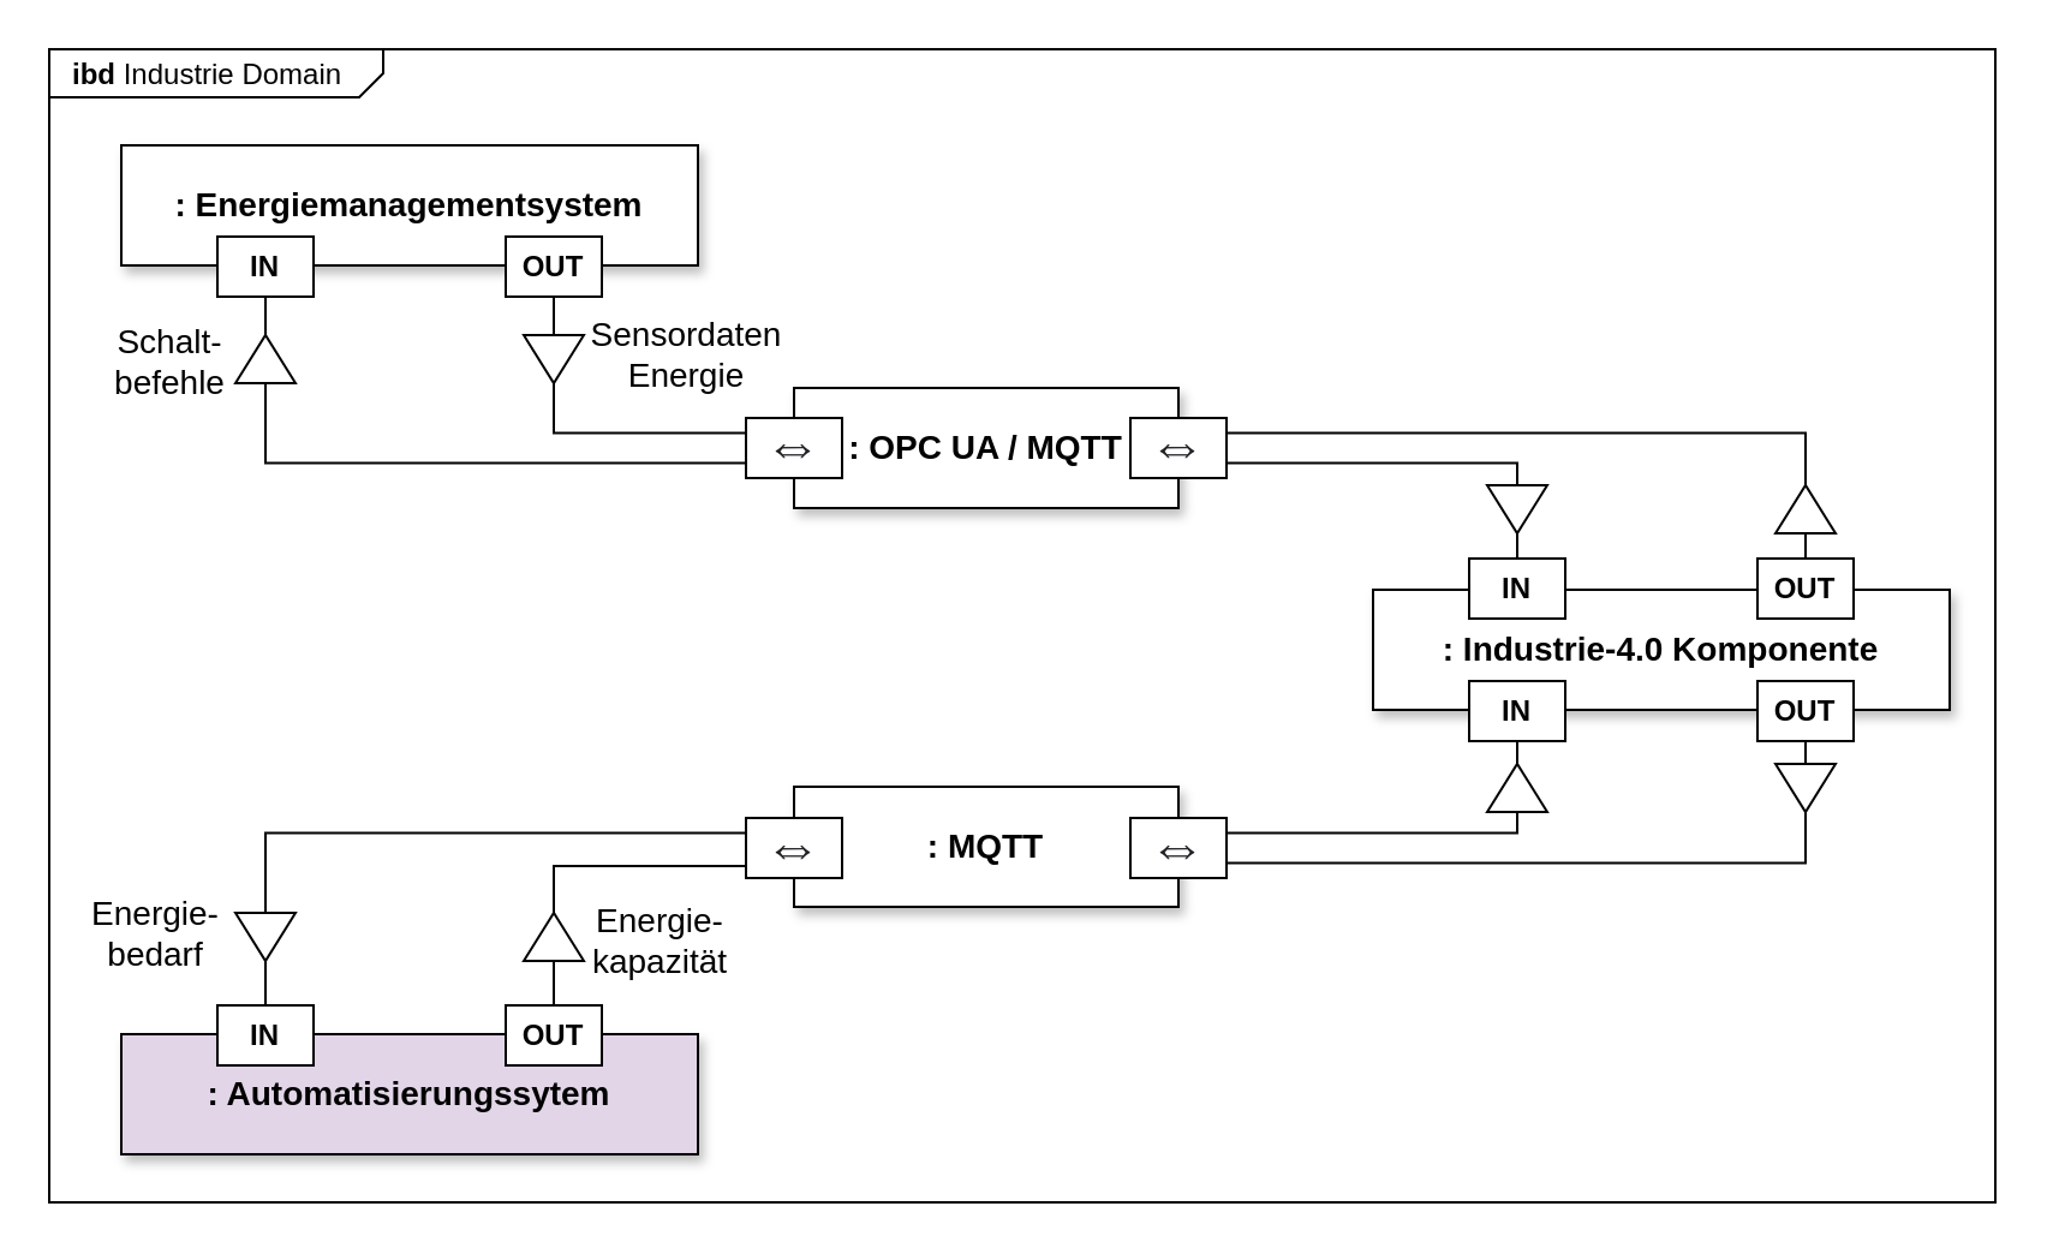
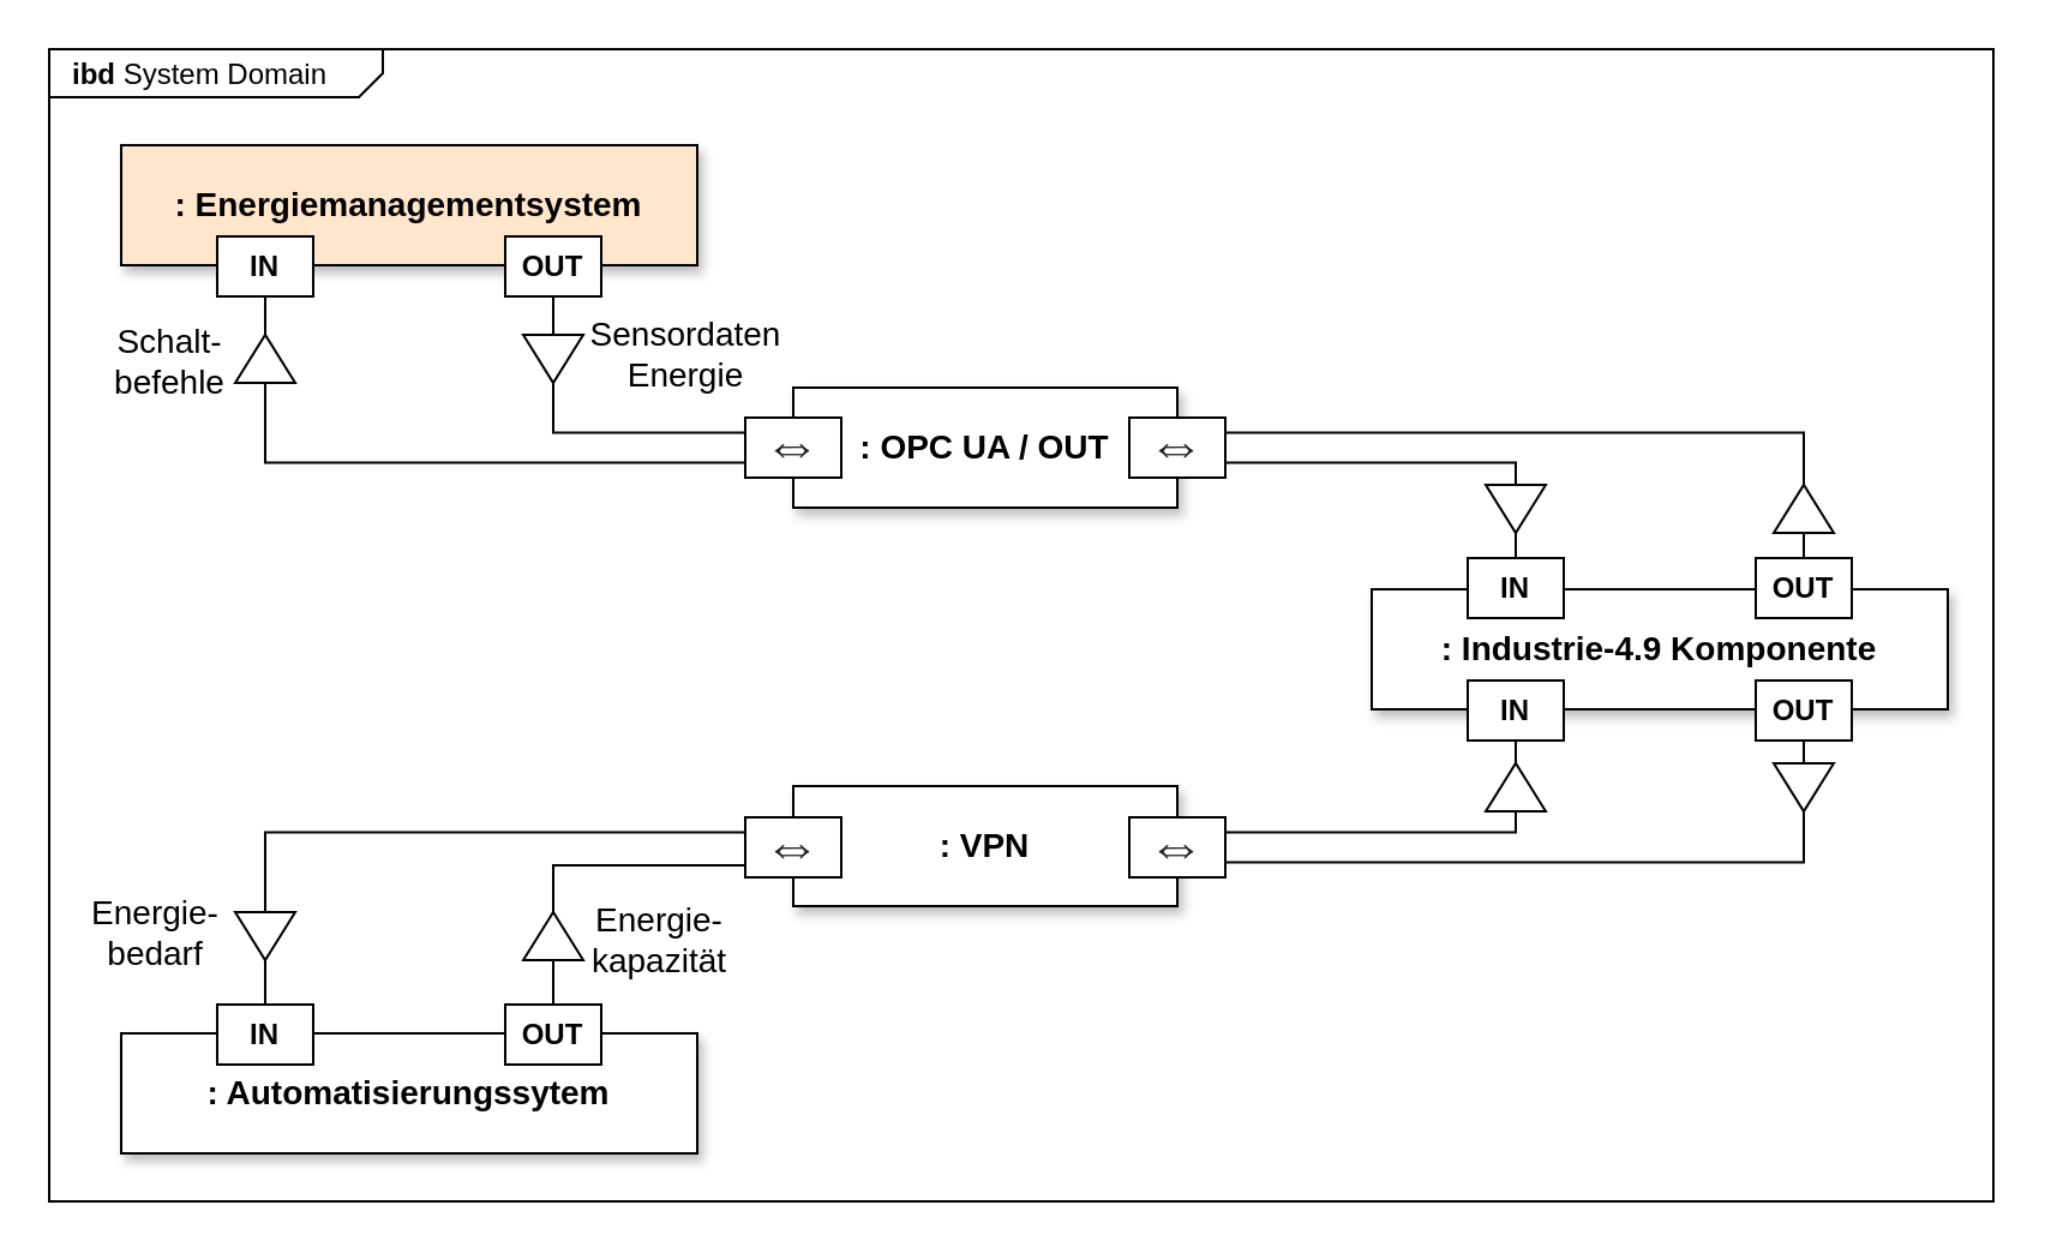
  <mxCell id="0" style=";html=1;" />
  <mxCell id="1" style=";html=1;" parent="0" />
- <mxCell id="2" value="&lt;p style=&quot;margin: 0px ; margin-top: 4px ; margin-left: 10px ; text-align: left&quot;&gt;&lt;b&gt;ibd&lt;/b&gt;&amp;nbsp;Industrie Domain&lt;/p&gt;" style="html=1;strokeWidth=1;shape=mxgraph.sysml.package;html=1;overflow=fill;whiteSpace=wrap;fillColor=none;gradientColor=none;fontSize=12;align=center;labelX=139.5;shadow=0;" parent="1" vertex="1"><mxGeometry x="20" y="20" width="810" height="480" as="geometry" /></mxCell>
+ <mxCell id="2" value="&lt;p style=&quot;margin: 0px ; margin-top: 4px ; margin-left: 10px ; text-align: left&quot;&gt;&lt;b&gt;ibd&lt;/b&gt;&amp;nbsp;System Domain&lt;/p&gt;" style="html=1;strokeWidth=1;shape=mxgraph.sysml.package;html=1;overflow=fill;whiteSpace=wrap;fillColor=none;gradientColor=none;fontSize=12;align=center;labelX=139.5;shadow=0;" parent="1" vertex="1"><mxGeometry x="20" y="20" width="810" height="480" as="geometry" /></mxCell>
  <mxCell id="3" style="edgeStyle=orthogonalEdgeStyle;rounded=0;orthogonalLoop=1;jettySize=auto;html=1;entryX=0;entryY=0.75;entryDx=0;entryDy=0;endArrow=none;endFill=0;" parent="1" source="29" target="33" edge="1"><mxGeometry relative="1" as="geometry"><Array as="points"><mxPoint x="110" y="192" /><mxPoint x="310" y="192" /></Array></mxGeometry></mxCell>
  <mxCell id="4" value="Schalt-&lt;br&gt;befehle" style="edgeLabel;html=1;align=center;verticalAlign=middle;resizable=0;points=[];fontSize=14;labelBackgroundColor=none;" parent="3" vertex="1" connectable="0"><mxGeometry x="-0.2" y="-1" relative="1" as="geometry"><mxPoint x="-79" y="-44" as="offset" /></mxGeometry></mxCell>
  <mxCell id="5" style="edgeStyle=orthogonalEdgeStyle;rounded=0;orthogonalLoop=1;jettySize=auto;html=1;entryX=0;entryY=0.25;entryDx=0;entryDy=0;endArrow=none;endFill=0;" parent="1" source="30" target="33" edge="1"><mxGeometry relative="1" as="geometry"><Array as="points"><mxPoint x="230" y="180" /><mxPoint x="310" y="180" /></Array></mxGeometry></mxCell>
  <mxCell id="6" value="Sensordaten&lt;br&gt;Energie" style="edgeLabel;html=1;align=center;verticalAlign=middle;resizable=0;points=[];fontSize=14;labelBackgroundColor=none;" parent="5" vertex="1" connectable="0"><mxGeometry x="0.187" y="2" relative="1" as="geometry"><mxPoint x="30" y="-31" as="offset" /></mxGeometry></mxCell>
  <mxCell id="7" style="edgeStyle=orthogonalEdgeStyle;rounded=0;orthogonalLoop=1;jettySize=auto;html=1;entryX=0;entryY=0.25;entryDx=0;entryDy=0;elbow=vertical;endArrow=none;endFill=0;" parent="1" source="25" target="37" edge="1"><mxGeometry relative="1" as="geometry"><Array as="points"><mxPoint x="110" y="346" /><mxPoint x="310" y="346" /></Array></mxGeometry></mxCell>
  <mxCell id="8" value="&lt;font style=&quot;font-size: 14px;&quot;&gt;Energie-&lt;br style=&quot;&quot;&gt;bedarf&lt;/font&gt;" style="edgeLabel;html=1;align=center;verticalAlign=middle;resizable=0;points=[];labelBackgroundColor=none;" parent="7" vertex="1" connectable="0"><mxGeometry x="-0.566" y="1" relative="1" as="geometry"><mxPoint x="-46" y="28" as="offset" /></mxGeometry></mxCell>
  <mxCell id="9" style="edgeStyle=orthogonalEdgeStyle;rounded=0;orthogonalLoop=1;jettySize=auto;html=1;exitX=0.5;exitY=0;exitDx=0;exitDy=0;entryX=0;entryY=0.75;entryDx=0;entryDy=0;startArrow=none;startFill=0;endArrow=none;endFill=0;" parent="1" source="26" target="37" edge="1"><mxGeometry relative="1" as="geometry"><Array as="points"><mxPoint x="230" y="360" /><mxPoint x="310" y="360" /></Array></mxGeometry></mxCell>
  <mxCell id="10" value="Energie-&lt;br&gt;kapazität" style="edgeLabel;html=1;align=center;verticalAlign=middle;resizable=0;points=[];fontSize=14;labelBackgroundColor=none;" parent="9" vertex="1" connectable="0"><mxGeometry x="0.156" y="1" relative="1" as="geometry"><mxPoint x="21" y="31" as="offset" /></mxGeometry></mxCell>
  <mxCell id="11" style="edgeStyle=orthogonalEdgeStyle;rounded=0;orthogonalLoop=1;jettySize=auto;html=1;exitX=0.5;exitY=1;exitDx=0;exitDy=0;entryX=1;entryY=0.25;entryDx=0;entryDy=0;endArrow=none;endFill=0;" parent="1" source="43" target="38" edge="1"><mxGeometry relative="1" as="geometry" /></mxCell>
  <mxCell id="12" style="edgeStyle=orthogonalEdgeStyle;rounded=0;orthogonalLoop=1;jettySize=auto;html=1;exitX=1;exitY=0.75;exitDx=0;exitDy=0;entryX=0.5;entryY=0;entryDx=0;entryDy=0;endArrow=none;endFill=0;" parent="1" source="34" target="41" edge="1"><mxGeometry relative="1" as="geometry" /></mxCell>
  <mxCell id="13" style="edgeStyle=orthogonalEdgeStyle;rounded=0;orthogonalLoop=1;jettySize=auto;html=1;exitX=1;exitY=0.25;exitDx=0;exitDy=0;entryX=0.5;entryY=0;entryDx=0;entryDy=0;endArrow=none;endFill=0;" parent="1" source="34" target="42" edge="1"><mxGeometry relative="1" as="geometry" /></mxCell>
  <mxCell id="14" style="edgeStyle=orthogonalEdgeStyle;rounded=0;orthogonalLoop=1;jettySize=auto;html=1;exitX=1;exitY=0.75;exitDx=0;exitDy=0;entryX=0.5;entryY=1;entryDx=0;entryDy=0;endArrow=none;endFill=0;" parent="1" source="38" target="44" edge="1"><mxGeometry relative="1" as="geometry" /></mxCell>
  <mxCell id="15" value="" style="triangle;whiteSpace=wrap;html=1;rotation=90;" parent="1" vertex="1"><mxGeometry x="100" y="377" width="20" height="25" as="geometry" /></mxCell>
  <mxCell id="16" value="" style="triangle;whiteSpace=wrap;html=1;rotation=-90;" parent="1" vertex="1"><mxGeometry x="220" y="377" width="20" height="25" as="geometry" /></mxCell>
  <mxCell id="17" value="" style="triangle;whiteSpace=wrap;html=1;rotation=90;" parent="1" vertex="1"><mxGeometry x="220" y="136.5" width="20" height="25" as="geometry" /></mxCell>
  <mxCell id="18" value="" style="triangle;whiteSpace=wrap;html=1;rotation=-90;shadow=0;rounded=0;" parent="1" vertex="1"><mxGeometry x="100" y="136.5" width="20" height="25" as="geometry" /></mxCell>
  <mxCell id="19" value="" style="triangle;whiteSpace=wrap;html=1;rotation=90;" parent="1" vertex="1"><mxGeometry x="741" y="315" width="20" height="25" as="geometry" /></mxCell>
  <mxCell id="20" value="" style="triangle;whiteSpace=wrap;html=1;rotation=-90;" parent="1" vertex="1"><mxGeometry x="621" y="315" width="20" height="25" as="geometry" /></mxCell>
  <mxCell id="21" value="" style="triangle;whiteSpace=wrap;html=1;rotation=90;" parent="1" vertex="1"><mxGeometry x="621" y="199" width="20" height="25" as="geometry" /></mxCell>
  <mxCell id="22" value="" style="triangle;whiteSpace=wrap;html=1;rotation=-90;" parent="1" vertex="1"><mxGeometry x="741" y="199" width="20" height="25" as="geometry" /></mxCell>
  <mxCell id="23" value="" style="group" parent="1" vertex="1" connectable="0"><mxGeometry x="50" y="418" width="240" height="62" as="geometry" /></mxCell>
- <mxCell id="24" value="&lt;b&gt;&lt;font style=&quot;font-size: 14px;&quot;&gt;: Automatisierungssytem&lt;/font&gt;&lt;/b&gt;" style="rounded=0;whiteSpace=wrap;html=1;shadow=1;fillColor=#e1d5e7;" parent="23" vertex="1"><mxGeometry y="12" width="240" height="50" as="geometry" /></mxCell>
+ <mxCell id="24" value="&lt;b&gt;&lt;font style=&quot;font-size: 14px;&quot;&gt;: Automatisierungssytem&lt;/font&gt;&lt;/b&gt;" style="rounded=0;whiteSpace=wrap;html=1;shadow=1;" parent="23" vertex="1"><mxGeometry y="12" width="240" height="50" as="geometry" /></mxCell>
  <mxCell id="25" value="&lt;b&gt;IN&lt;/b&gt;" style="rounded=0;whiteSpace=wrap;html=1;shadow=0;" parent="23" vertex="1"><mxGeometry x="40" width="40" height="25" as="geometry" /></mxCell>
  <mxCell id="26" value="&lt;b&gt;OUT&lt;/b&gt;" style="rounded=0;whiteSpace=wrap;html=1;" parent="23" vertex="1"><mxGeometry x="160" width="40" height="25" as="geometry" /></mxCell>
  <mxCell id="27" value="" style="group" parent="1" vertex="1" connectable="0"><mxGeometry x="50" y="60" width="240" height="63" as="geometry" /></mxCell>
- <mxCell id="28" value="&lt;b&gt;&lt;font style=&quot;font-size: 14px;&quot;&gt;: Energiemanagementsystem&lt;/font&gt;&lt;/b&gt;" style="rounded=0;whiteSpace=wrap;html=1;shadow=1;" parent="27" vertex="1"><mxGeometry width="240" height="50" as="geometry" /></mxCell>
+ <mxCell id="28" value="&lt;b&gt;&lt;font style=&quot;font-size: 14px;&quot;&gt;: Energiemanagementsystem&lt;/font&gt;&lt;/b&gt;" style="rounded=0;whiteSpace=wrap;html=1;shadow=1;fillColor=#ffe6cc;" parent="27" vertex="1"><mxGeometry width="240" height="50" as="geometry" /></mxCell>
  <mxCell id="29" value="&lt;b&gt;IN&lt;/b&gt;" style="rounded=0;whiteSpace=wrap;html=1;" parent="27" vertex="1"><mxGeometry x="40" y="38" width="40" height="25" as="geometry" /></mxCell>
  <mxCell id="30" value="&lt;b&gt;OUT&lt;/b&gt;" style="rounded=0;whiteSpace=wrap;html=1;" parent="27" vertex="1"><mxGeometry x="160" y="38" width="40" height="25" as="geometry" /></mxCell>
  <mxCell id="31" value="" style="group" parent="1" vertex="1" connectable="0"><mxGeometry x="310" y="161" width="200" height="50" as="geometry" /></mxCell>
- <mxCell id="32" value="&lt;b&gt;&lt;font style=&quot;font-size: 14px;&quot;&gt;: OPC UA / MQTT&lt;/font&gt;&lt;/b&gt;" style="rounded=0;whiteSpace=wrap;html=1;shadow=1;" parent="31" vertex="1"><mxGeometry x="20" width="160" height="50" as="geometry" /></mxCell>
+ <mxCell id="32" value="&lt;b&gt;&lt;font style=&quot;font-size: 14px;&quot;&gt;: OPC UA / OUT&lt;/font&gt;&lt;/b&gt;" style="rounded=0;whiteSpace=wrap;html=1;shadow=1;" parent="31" vertex="1"><mxGeometry x="20" width="160" height="50" as="geometry" /></mxCell>
  <mxCell id="33" value="&lt;span style=&quot;color: rgb(32, 33, 36); font-family: &amp;quot;Google Sans&amp;quot;, arial, sans-serif; text-align: left; background-color: rgb(255, 255, 255);&quot;&gt;&lt;font size=&quot;1&quot; style=&quot;&quot;&gt;&lt;b style=&quot;font-size: 24px;&quot;&gt;⇔&lt;/b&gt;&lt;/font&gt;&lt;/span&gt;" style="rounded=0;whiteSpace=wrap;html=1;" parent="31" vertex="1"><mxGeometry y="12.5" width="40" height="25" as="geometry" /></mxCell>
  <mxCell id="34" value="&lt;span style=&quot;color: rgb(32, 33, 36); font-family: &amp;quot;Google Sans&amp;quot;, arial, sans-serif; text-align: left; background-color: rgb(255, 255, 255);&quot;&gt;&lt;font size=&quot;1&quot; style=&quot;&quot;&gt;&lt;b style=&quot;font-size: 24px;&quot;&gt;⇔&lt;/b&gt;&lt;/font&gt;&lt;/span&gt;" style="rounded=0;whiteSpace=wrap;html=1;" parent="31" vertex="1"><mxGeometry x="160" y="12.5" width="40" height="25" as="geometry" /></mxCell>
  <mxCell id="35" value="" style="group" parent="1" vertex="1" connectable="0"><mxGeometry x="310" y="327" width="200" height="50" as="geometry" /></mxCell>
- <mxCell id="36" value="&lt;b&gt;&lt;font style=&quot;font-size: 14px;&quot;&gt;: MQTT&lt;/font&gt;&lt;/b&gt;" style="rounded=0;whiteSpace=wrap;html=1;shadow=1;" parent="35" vertex="1"><mxGeometry x="20" width="160" height="50" as="geometry" /></mxCell>
+ <mxCell id="36" value="&lt;b&gt;&lt;font style=&quot;font-size: 14px;&quot;&gt;: VPN&lt;/font&gt;&lt;/b&gt;" style="rounded=0;whiteSpace=wrap;html=1;shadow=1;" parent="35" vertex="1"><mxGeometry x="20" width="160" height="50" as="geometry" /></mxCell>
  <mxCell id="37" value="&lt;span style=&quot;color: rgb(32, 33, 36); font-family: &amp;quot;Google Sans&amp;quot;, arial, sans-serif; text-align: left; background-color: rgb(255, 255, 255);&quot;&gt;&lt;font size=&quot;1&quot; style=&quot;&quot;&gt;&lt;b style=&quot;font-size: 24px;&quot;&gt;⇔&lt;/b&gt;&lt;/font&gt;&lt;/span&gt;" style="rounded=0;whiteSpace=wrap;html=1;" parent="35" vertex="1"><mxGeometry y="13" width="40" height="25" as="geometry" /></mxCell>
  <mxCell id="38" value="&lt;span style=&quot;color: rgb(32, 33, 36); font-family: &amp;quot;Google Sans&amp;quot;, arial, sans-serif; text-align: left; background-color: rgb(255, 255, 255);&quot;&gt;&lt;font size=&quot;1&quot; style=&quot;&quot;&gt;&lt;b style=&quot;font-size: 24px;&quot;&gt;⇔&lt;/b&gt;&lt;/font&gt;&lt;/span&gt;" style="rounded=0;whiteSpace=wrap;html=1;" parent="35" vertex="1"><mxGeometry x="160" y="13" width="40" height="25" as="geometry" /></mxCell>
  <mxCell id="39" value="" style="group;shadow=1;" parent="1" vertex="1" connectable="0"><mxGeometry x="571" y="232" width="240" height="76" as="geometry" /></mxCell>
- <mxCell id="40" value="&lt;b&gt;&lt;font style=&quot;font-size: 14px;&quot;&gt;: Industrie-4.0 Komponente&lt;/font&gt;&lt;/b&gt;" style="rounded=0;whiteSpace=wrap;html=1;shadow=1;" parent="39" vertex="1"><mxGeometry y="13" width="240" height="50" as="geometry" /></mxCell>
+ <mxCell id="40" value="&lt;b&gt;&lt;font style=&quot;font-size: 14px;&quot;&gt;: Industrie-4.9 Komponente&lt;/font&gt;&lt;/b&gt;" style="rounded=0;whiteSpace=wrap;html=1;shadow=1;" parent="39" vertex="1"><mxGeometry y="13" width="240" height="50" as="geometry" /></mxCell>
  <mxCell id="41" value="&lt;b&gt;IN&lt;/b&gt;" style="rounded=0;whiteSpace=wrap;html=1;" parent="39" vertex="1"><mxGeometry x="40" width="40" height="25" as="geometry" /></mxCell>
  <mxCell id="42" value="&lt;b&gt;OUT&lt;/b&gt;" style="rounded=0;whiteSpace=wrap;html=1;" parent="39" vertex="1"><mxGeometry x="160" width="40" height="25" as="geometry" /></mxCell>
  <mxCell id="43" value="&lt;b&gt;IN&lt;/b&gt;" style="rounded=0;whiteSpace=wrap;html=1;" parent="39" vertex="1"><mxGeometry x="40" y="51" width="40" height="25" as="geometry" /></mxCell>
  <mxCell id="44" value="&lt;b&gt;OUT&lt;/b&gt;" style="rounded=0;whiteSpace=wrap;html=1;" parent="39" vertex="1"><mxGeometry x="160" y="51" width="40" height="25" as="geometry" /></mxCell>
